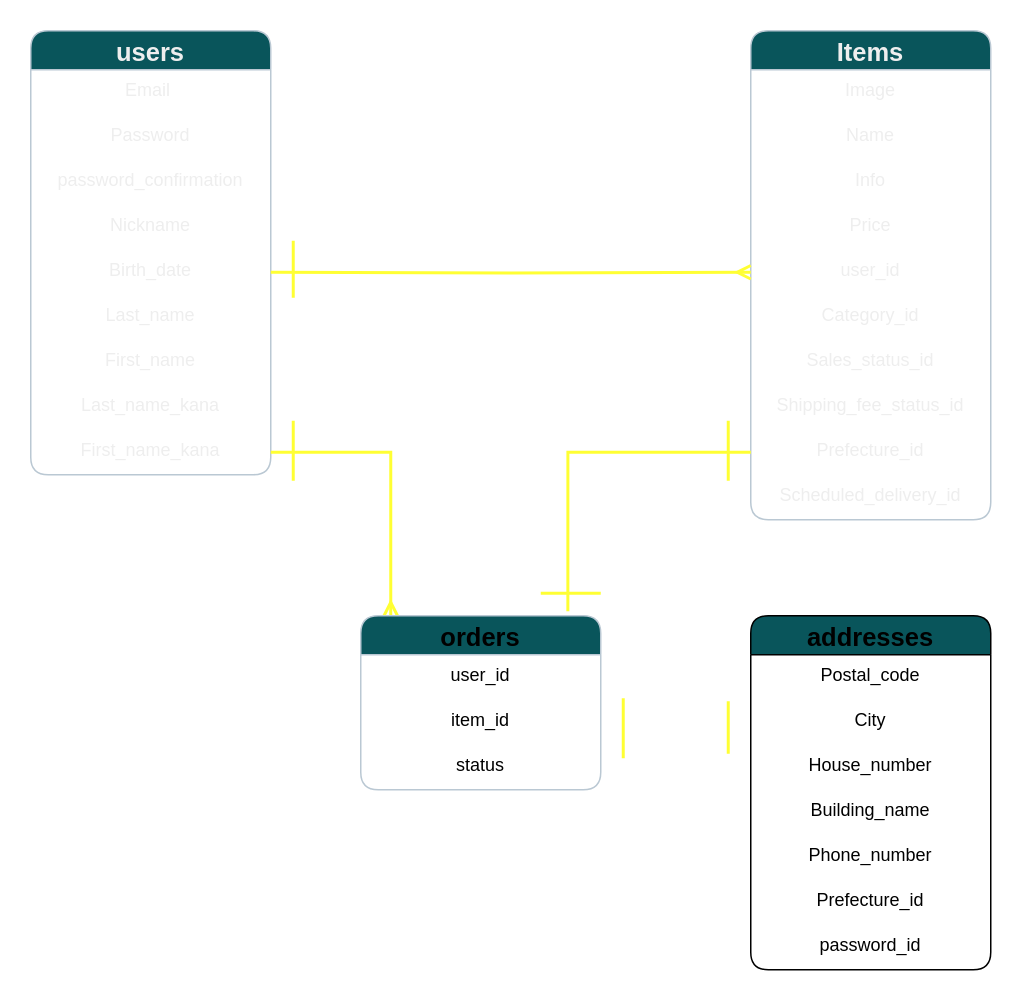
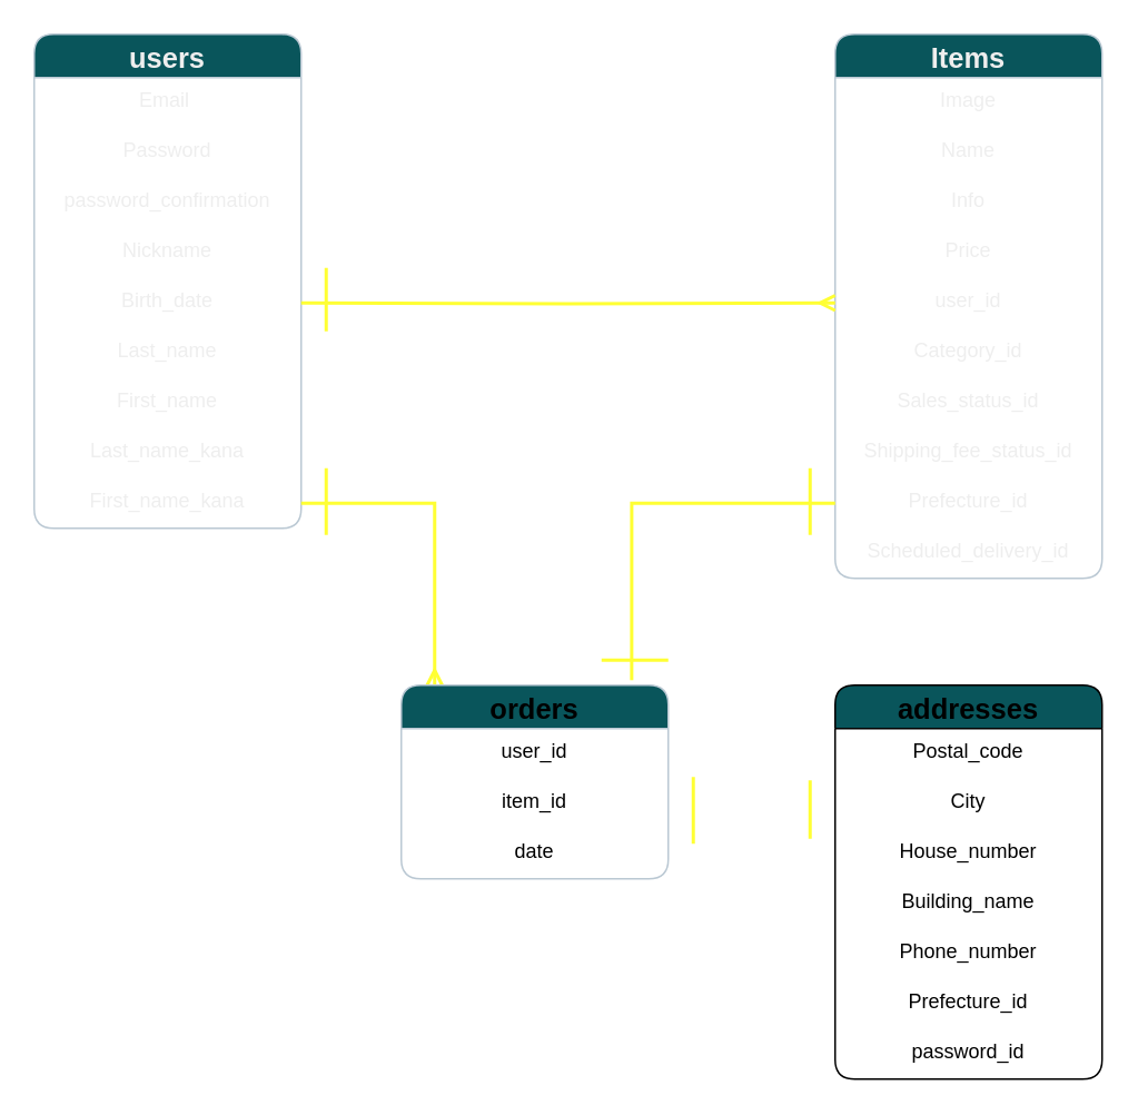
  <mxCell id="0" />
  <mxCell id="1" parent="0" />
  <mxCell id="2" value="Items" style="swimlane;fontStyle=1;childLayout=stackLayout;horizontal=1;startSize=26;horizontalStack=0;resizeParent=1;resizeParentMax=0;resizeLast=0;collapsible=1;marginBottom=0;align=center;fontSize=17;labelBackgroundColor=none;fillColor=#09555B;strokeColor=#BAC8D3;fontColor=#EEEEEE;rounded=1;" parent="1" vertex="1"><mxGeometry x="500" y="20" width="160" height="326" as="geometry" /></mxCell>
  <mxCell id="3" value="Image" style="text;strokeColor=none;fillColor=none;spacingLeft=4;spacingRight=4;overflow=hidden;rotatable=0;points=[[0,0.5],[1,0.5]];portConstraint=eastwest;fontSize=12;fontColor=#EEEEEE;align=center;" parent="2" vertex="1"><mxGeometry y="26" width="160" height="30" as="geometry" /></mxCell>
  <mxCell id="4" value="Name" style="text;strokeColor=none;fillColor=none;spacingLeft=4;spacingRight=4;overflow=hidden;rotatable=0;points=[[0,0.5],[1,0.5]];portConstraint=eastwest;fontSize=12;fontColor=#EEEEEE;align=center;" parent="2" vertex="1"><mxGeometry y="56" width="160" height="30" as="geometry" /></mxCell>
  <mxCell id="5" value="Info" style="text;strokeColor=none;fillColor=none;spacingLeft=4;spacingRight=4;overflow=hidden;rotatable=0;points=[[0,0.5],[1,0.5]];portConstraint=eastwest;fontSize=12;fontColor=#EEEEEE;align=center;" parent="2" vertex="1"><mxGeometry y="86" width="160" height="30" as="geometry" /></mxCell>
  <mxCell id="6" value="Price" style="text;strokeColor=none;fillColor=none;spacingLeft=4;spacingRight=4;overflow=hidden;rotatable=0;points=[[0,0.5],[1,0.5]];portConstraint=eastwest;fontSize=12;fontColor=#EEEEEE;align=center;" parent="2" vertex="1"><mxGeometry y="116" width="160" height="30" as="geometry" /></mxCell>
  <mxCell id="7" value="user_id" style="text;strokeColor=none;fillColor=none;spacingLeft=4;spacingRight=4;overflow=hidden;rotatable=0;points=[[0,0.5],[1,0.5]];portConstraint=eastwest;fontSize=12;fontColor=#EEEEEE;align=center;" parent="2" vertex="1"><mxGeometry y="146" width="160" height="30" as="geometry" /></mxCell>
  <mxCell id="8" value="Category_id" style="text;strokeColor=none;fillColor=none;spacingLeft=4;spacingRight=4;overflow=hidden;rotatable=0;points=[[0,0.5],[1,0.5]];portConstraint=eastwest;fontSize=12;fontColor=#EEEEEE;align=center;" parent="2" vertex="1"><mxGeometry y="176" width="160" height="30" as="geometry" /></mxCell>
  <mxCell id="9" value="Sales_status_id" style="text;strokeColor=none;fillColor=none;spacingLeft=4;spacingRight=4;overflow=hidden;rotatable=0;points=[[0,0.5],[1,0.5]];portConstraint=eastwest;fontSize=12;fontColor=#EEEEEE;align=center;" parent="2" vertex="1"><mxGeometry y="206" width="160" height="30" as="geometry" /></mxCell>
  <mxCell id="10" value="Shipping_fee_status_id" style="text;strokeColor=none;fillColor=none;spacingLeft=4;spacingRight=4;overflow=hidden;rotatable=0;points=[[0,0.5],[1,0.5]];portConstraint=eastwest;fontSize=12;fontColor=#EEEEEE;align=center;" parent="2" vertex="1"><mxGeometry y="236" width="160" height="30" as="geometry" /></mxCell>
  <mxCell id="11" value="Prefecture_id" style="text;strokeColor=none;fillColor=none;spacingLeft=4;spacingRight=4;overflow=hidden;rotatable=0;points=[[0,0.5],[1,0.5]];portConstraint=eastwest;fontSize=12;fontColor=#EEEEEE;align=center;" parent="2" vertex="1"><mxGeometry y="266" width="160" height="30" as="geometry" /></mxCell>
  <mxCell id="12" value="Scheduled_delivery_id" style="text;strokeColor=none;fillColor=none;spacingLeft=4;spacingRight=4;overflow=hidden;rotatable=0;points=[[0,0.5],[1,0.5]];portConstraint=eastwest;fontSize=12;fontColor=#EEEEEE;align=center;" parent="2" vertex="1"><mxGeometry y="296" width="160" height="30" as="geometry" /></mxCell>
  <mxCell id="13" value="users" style="swimlane;fontStyle=1;childLayout=stackLayout;horizontal=1;startSize=26;horizontalStack=0;resizeParent=1;resizeParentMax=0;resizeLast=0;collapsible=1;marginBottom=0;align=center;fontSize=17;labelBackgroundColor=none;fillColor=#09555B;strokeColor=#BAC8D3;fontColor=#EEEEEE;rounded=1;" parent="1" vertex="1"><mxGeometry x="20" y="20" width="160" height="296" as="geometry" /></mxCell>
  <mxCell id="14" value="Email " style="text;strokeColor=none;fillColor=none;spacingLeft=4;spacingRight=4;overflow=hidden;rotatable=0;points=[[0,0.5],[1,0.5]];portConstraint=eastwest;fontSize=12;fontColor=#EEEEEE;align=center;" parent="13" vertex="1"><mxGeometry y="26" width="160" height="30" as="geometry" /></mxCell>
  <mxCell id="15" value="Password" style="text;strokeColor=none;fillColor=none;spacingLeft=4;spacingRight=4;overflow=hidden;rotatable=0;points=[[0,0.5],[1,0.5]];portConstraint=eastwest;fontSize=12;fontColor=#EEEEEE;align=center;" parent="13" vertex="1"><mxGeometry y="56" width="160" height="30" as="geometry" /></mxCell>
  <mxCell id="16" value="password_confirmation" style="text;strokeColor=none;fillColor=none;spacingLeft=4;spacingRight=4;overflow=hidden;rotatable=0;points=[[0,0.5],[1,0.5]];portConstraint=eastwest;fontSize=12;fontColor=#EEEEEE;align=center;" parent="13" vertex="1"><mxGeometry y="86" width="160" height="30" as="geometry" /></mxCell>
  <mxCell id="17" value="Nickname" style="text;strokeColor=none;fillColor=none;spacingLeft=4;spacingRight=4;overflow=hidden;rotatable=0;points=[[0,0.5],[1,0.5]];portConstraint=eastwest;fontSize=12;fontColor=#EEEEEE;align=center;" parent="13" vertex="1"><mxGeometry y="116" width="160" height="30" as="geometry" /></mxCell>
  <mxCell id="18" value="Birth_date" style="text;strokeColor=none;fillColor=none;spacingLeft=4;spacingRight=4;overflow=hidden;rotatable=0;points=[[0,0.5],[1,0.5]];portConstraint=eastwest;fontSize=12;fontColor=#EEEEEE;align=center;" parent="13" vertex="1"><mxGeometry y="146" width="160" height="30" as="geometry" /></mxCell>
  <mxCell id="19" value="Last_name" style="text;strokeColor=none;fillColor=none;spacingLeft=4;spacingRight=4;overflow=hidden;rotatable=0;points=[[0,0.5],[1,0.5]];portConstraint=eastwest;fontSize=12;fontColor=#EEEEEE;align=center;" parent="13" vertex="1"><mxGeometry y="176" width="160" height="30" as="geometry" /></mxCell>
  <mxCell id="20" value="First_name" style="text;strokeColor=none;fillColor=none;spacingLeft=4;spacingRight=4;overflow=hidden;rotatable=0;points=[[0,0.5],[1,0.5]];portConstraint=eastwest;fontSize=12;fontColor=#EEEEEE;align=center;" parent="13" vertex="1"><mxGeometry y="206" width="160" height="30" as="geometry" /></mxCell>
  <mxCell id="21" value="Last_name_kana" style="text;strokeColor=none;fillColor=none;spacingLeft=4;spacingRight=4;overflow=hidden;rotatable=0;points=[[0,0.5],[1,0.5]];portConstraint=eastwest;fontSize=12;fontColor=#EEEEEE;align=center;" parent="13" vertex="1"><mxGeometry y="236" width="160" height="30" as="geometry" /></mxCell>
  <mxCell id="22" value="First_name_kana" style="text;strokeColor=none;fillColor=none;spacingLeft=4;spacingRight=4;overflow=hidden;rotatable=0;points=[[0,0.5],[1,0.5]];portConstraint=eastwest;fontSize=12;fontColor=#EEEEEE;align=center;" parent="13" vertex="1"><mxGeometry y="266" width="160" height="30" as="geometry" /></mxCell>
  <mxCell id="23" style="edgeStyle=orthogonalEdgeStyle;orthogonalLoop=1;jettySize=auto;html=1;exitX=1;exitY=0.5;exitDx=0;exitDy=0;fontSize=17;strokeColor=#0B4D6A;" parent="13" source="18" target="18" edge="1"><mxGeometry relative="1" as="geometry" /></mxCell>
  <mxCell id="24" style="edgeStyle=orthogonalEdgeStyle;sketch=0;orthogonalLoop=1;jettySize=auto;html=1;entryX=0;entryY=0.5;entryDx=0;entryDy=0;fontSize=17;endArrow=ERmany;endFill=0;fillColor=#e3c800;strokeWidth=2;rounded=0;strokeColor=#FFFF33;" parent="1" target="7" edge="1"><mxGeometry relative="1" as="geometry"><mxPoint x="180" y="181" as="sourcePoint" /></mxGeometry></mxCell>
  <mxCell id="25" style="edgeStyle=orthogonalEdgeStyle;rounded=0;sketch=0;orthogonalLoop=1;jettySize=auto;html=1;exitX=1;exitY=0.5;exitDx=0;exitDy=0;endArrow=ERmany;endFill=0;strokeColor=#FFFF33;strokeWidth=2;fontSize=17;" parent="1" source="22" edge="1"><mxGeometry relative="1" as="geometry"><mxPoint x="260" y="410" as="targetPoint" /><Array as="points"><mxPoint x="260" y="301" /></Array></mxGeometry></mxCell>
  <mxCell id="26" value="orders" style="swimlane;fontStyle=1;childLayout=stackLayout;horizontal=1;startSize=26;horizontalStack=0;resizeParent=1;resizeParentMax=0;resizeLast=0;collapsible=1;marginBottom=0;align=center;fontSize=17;sketch=0;strokeColor=#BAC8D3;fillColor=#09555B;shadow=0;rounded=1;" parent="1" vertex="1"><mxGeometry x="240" y="410" width="160" height="116" as="geometry" /></mxCell>
  <mxCell id="27" value="user_id" style="text;strokeColor=none;fillColor=none;spacingLeft=4;spacingRight=4;overflow=hidden;rotatable=0;points=[[0,0.5],[1,0.5]];portConstraint=eastwest;fontSize=12;align=center;" parent="26" vertex="1"><mxGeometry y="26" width="160" height="30" as="geometry" /></mxCell>
  <mxCell id="28" value="item_id" style="text;strokeColor=none;fillColor=none;spacingLeft=4;spacingRight=4;overflow=hidden;rotatable=0;points=[[0,0.5],[1,0.5]];portConstraint=eastwest;fontSize=12;align=center;" parent="26" vertex="1"><mxGeometry y="56" width="160" height="30" as="geometry" /></mxCell>
- <mxCell id="29" value="status" style="text;strokeColor=none;fillColor=none;spacingLeft=4;spacingRight=4;overflow=hidden;rotatable=0;points=[[0,0.5],[1,0.5]];portConstraint=eastwest;fontSize=12;align=center;" parent="26" vertex="1"><mxGeometry y="86" width="160" height="30" as="geometry" /></mxCell>
+ <mxCell id="29" value="date" style="text;strokeColor=none;fillColor=none;spacingLeft=4;spacingRight=4;overflow=hidden;rotatable=0;points=[[0,0.5],[1,0.5]];portConstraint=eastwest;fontSize=12;align=center;" parent="26" vertex="1"><mxGeometry y="86" width="160" height="30" as="geometry" /></mxCell>
  <mxCell id="30" value="" style="line;strokeWidth=2;direction=south;html=1;rounded=1;shadow=0;sketch=0;fillColor=#09555B;gradientColor=#ffffff;fontSize=17;fontColor=#EEEEEE;strokeColor=#FFFF33;" parent="1" vertex="1"><mxGeometry x="190" y="160" width="10" height="38" as="geometry" /></mxCell>
  <mxCell id="31" value="" style="line;strokeWidth=2;direction=south;html=1;rounded=1;shadow=0;sketch=0;fillColor=#09555B;gradientColor=#ffffff;fontSize=17;fontColor=#EEEEEE;strokeColor=#FFFF33;" parent="1" vertex="1"><mxGeometry x="190" y="280" width="10" height="40" as="geometry" /></mxCell>
  <mxCell id="32" style="edgeStyle=orthogonalEdgeStyle;rounded=0;sketch=0;orthogonalLoop=1;jettySize=auto;html=1;exitX=0;exitY=0.5;exitDx=0;exitDy=0;endArrow=none;endFill=0;strokeColor=#FFFF33;strokeWidth=2;fontSize=17;entryX=0.863;entryY=-0.026;entryDx=0;entryDy=0;entryPerimeter=0;" parent="1" source="11" target="26" edge="1"><mxGeometry relative="1" as="geometry"><mxPoint x="380" y="301" as="targetPoint" /></mxGeometry></mxCell>
  <mxCell id="33" value="" style="line;strokeWidth=2;direction=south;html=1;rounded=1;shadow=0;sketch=0;fillColor=#09555B;gradientColor=#ffffff;fontSize=17;fontColor=#EEEEEE;strokeColor=#FFFF33;" parent="1" vertex="1"><mxGeometry x="480" y="280" width="10" height="40" as="geometry" /></mxCell>
  <mxCell id="34" value="" style="line;strokeWidth=2;html=1;rounded=1;shadow=0;sketch=0;fillColor=#09555B;gradientColor=#ffffff;fontSize=17;fontColor=#EEEEEE;strokeColor=#FFFF33;" parent="1" vertex="1"><mxGeometry x="360" y="390" width="40" height="10" as="geometry" /></mxCell>
  <mxCell id="35" value="addresses" style="swimlane;fontStyle=1;childLayout=stackLayout;horizontal=1;startSize=26;horizontalStack=0;resizeParent=1;resizeParentMax=0;resizeLast=0;collapsible=1;marginBottom=0;align=center;fontSize=17;rounded=1;shadow=0;sketch=0;fillColor=#09555B;" parent="1" vertex="1"><mxGeometry x="500" y="410" width="160" height="236" as="geometry" /></mxCell>
  <mxCell id="36" value="Postal_code" style="text;strokeColor=none;fillColor=none;spacingLeft=4;spacingRight=4;overflow=hidden;rotatable=0;points=[[0,0.5],[1,0.5]];portConstraint=eastwest;fontSize=12;align=center;" parent="35" vertex="1"><mxGeometry y="26" width="160" height="30" as="geometry" /></mxCell>
  <mxCell id="37" value="City" style="text;strokeColor=none;fillColor=none;spacingLeft=4;spacingRight=4;overflow=hidden;rotatable=0;points=[[0,0.5],[1,0.5]];portConstraint=eastwest;fontSize=12;align=center;" parent="35" vertex="1"><mxGeometry y="56" width="160" height="30" as="geometry" /></mxCell>
  <mxCell id="38" value="House_number" style="text;strokeColor=none;fillColor=none;spacingLeft=4;spacingRight=4;overflow=hidden;rotatable=0;points=[[0,0.5],[1,0.5]];portConstraint=eastwest;fontSize=12;align=center;" parent="35" vertex="1"><mxGeometry y="86" width="160" height="30" as="geometry" /></mxCell>
  <mxCell id="39" value="Building_name" style="text;strokeColor=none;fillColor=none;spacingLeft=4;spacingRight=4;overflow=hidden;rotatable=0;points=[[0,0.5],[1,0.5]];portConstraint=eastwest;fontSize=12;align=center;" parent="35" vertex="1"><mxGeometry y="116" width="160" height="30" as="geometry" /></mxCell>
  <mxCell id="40" value="Phone_number" style="text;strokeColor=none;fillColor=none;spacingLeft=4;spacingRight=4;overflow=hidden;rotatable=0;points=[[0,0.5],[1,0.5]];portConstraint=eastwest;fontSize=12;align=center;" parent="35" vertex="1"><mxGeometry y="146" width="160" height="30" as="geometry" /></mxCell>
  <mxCell id="41" value="Prefecture_id" style="text;strokeColor=none;fillColor=none;spacingLeft=4;spacingRight=4;overflow=hidden;rotatable=0;points=[[0,0.5],[1,0.5]];portConstraint=eastwest;fontSize=12;align=center;" parent="35" vertex="1"><mxGeometry y="176" width="160" height="30" as="geometry" /></mxCell>
  <mxCell id="42" value="password_id" style="text;strokeColor=none;fillColor=none;spacingLeft=4;spacingRight=4;overflow=hidden;rotatable=0;points=[[0,0.5],[1,0.5]];portConstraint=eastwest;fontSize=12;align=center;" vertex="1" parent="35"><mxGeometry y="206" width="160" height="30" as="geometry" /></mxCell>
  <mxCell id="43" value="" style="line;strokeWidth=2;direction=south;html=1;rounded=1;shadow=0;sketch=0;fillColor=#09555B;gradientColor=none;fontSize=17;fontColor=#EEEEEE;align=center;strokeColor=#FFFF33;" parent="1" vertex="1"><mxGeometry x="410" y="465" width="10" height="40" as="geometry" /></mxCell>
  <mxCell id="44" value="" style="line;strokeWidth=2;direction=south;html=1;rounded=1;shadow=0;sketch=0;fillColor=#09555B;gradientColor=none;fontSize=17;fontColor=#EEEEEE;align=center;strokeColor=#FFFF33;" parent="1" vertex="1"><mxGeometry x="480" y="467" width="10" height="35" as="geometry" /></mxCell>
